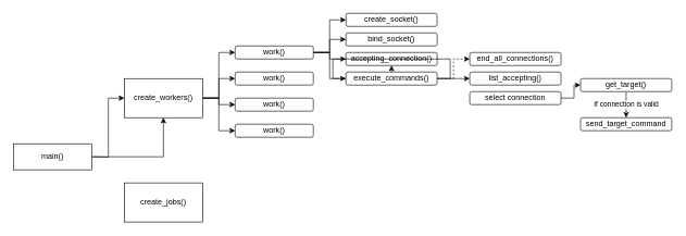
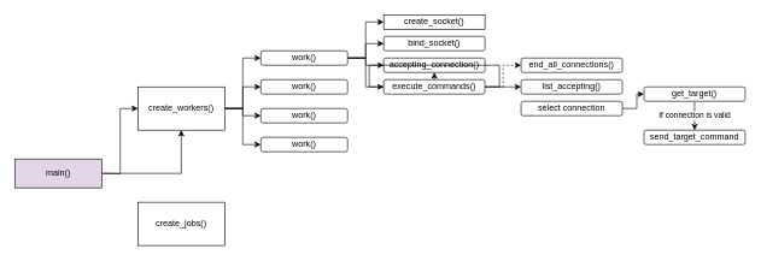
  <mxCell id="0" />
  <mxCell id="1" parent="0" />
  <mxCell id="2" style="edgeStyle=orthogonalEdgeStyle;rounded=0;orthogonalLoop=1;jettySize=auto;html=1;entryX=0;entryY=0.5;entryDx=0;entryDy=0;" edge="1" parent="1" target="9"><mxGeometry relative="1" as="geometry"><mxPoint x="140" y="240" as="sourcePoint" /></mxGeometry></mxCell>
  <mxCell id="3" style="edgeStyle=orthogonalEdgeStyle;rounded=0;orthogonalLoop=1;jettySize=auto;html=1;exitX=1;exitY=0.5;exitDx=0;exitDy=0;" edge="1" parent="1" source="4" target="9"><mxGeometry relative="1" as="geometry" /></mxCell>
- <mxCell id="4" value="main()" style="rounded=0;whiteSpace=wrap;html=1;" vertex="1" parent="1"><mxGeometry x="20" y="220" width="120" height="40" as="geometry" /></mxCell>
+ <mxCell id="4" value="main()" style="rounded=0;whiteSpace=wrap;html=1;fillColor=#e1d5e7;" vertex="1" parent="1"><mxGeometry x="20" y="220" width="120" height="40" as="geometry" /></mxCell>
  <mxCell id="5" style="edgeStyle=orthogonalEdgeStyle;rounded=0;orthogonalLoop=1;jettySize=auto;html=1;exitX=1;exitY=0.5;exitDx=0;exitDy=0;entryX=0;entryY=0.5;entryDx=0;entryDy=0;" edge="1" parent="1" source="9" target="15"><mxGeometry relative="1" as="geometry" /></mxCell>
  <mxCell id="6" style="edgeStyle=orthogonalEdgeStyle;rounded=0;orthogonalLoop=1;jettySize=auto;html=1;exitX=1;exitY=0.5;exitDx=0;exitDy=0;entryX=0;entryY=0.5;entryDx=0;entryDy=0;" edge="1" parent="1" source="9" target="16"><mxGeometry relative="1" as="geometry" /></mxCell>
  <mxCell id="7" style="edgeStyle=orthogonalEdgeStyle;rounded=0;orthogonalLoop=1;jettySize=auto;html=1;exitX=1;exitY=0.5;exitDx=0;exitDy=0;entryX=0;entryY=0.5;entryDx=0;entryDy=0;" edge="1" parent="1" source="9" target="17"><mxGeometry relative="1" as="geometry" /></mxCell>
  <mxCell id="8" style="edgeStyle=orthogonalEdgeStyle;rounded=0;orthogonalLoop=1;jettySize=auto;html=1;exitX=1;exitY=0.5;exitDx=0;exitDy=0;entryX=0;entryY=0.5;entryDx=0;entryDy=0;" edge="1" parent="1" source="9" target="18"><mxGeometry relative="1" as="geometry" /></mxCell>
  <mxCell id="9" value="create_workers()" style="rounded=0;whiteSpace=wrap;html=1;" vertex="1" parent="1"><mxGeometry x="190" y="120" width="120" height="60" as="geometry" /></mxCell>
  <mxCell id="10" value="create_jobs()" style="rounded=0;whiteSpace=wrap;html=1;" vertex="1" parent="1"><mxGeometry x="190" y="280" width="120" height="60" as="geometry" /></mxCell>
  <mxCell id="11" style="edgeStyle=orthogonalEdgeStyle;rounded=0;orthogonalLoop=1;jettySize=auto;html=1;exitX=1;exitY=0.5;exitDx=0;exitDy=0;entryX=0;entryY=0.5;entryDx=0;entryDy=0;" edge="1" parent="1" source="15" target="19"><mxGeometry relative="1" as="geometry" /></mxCell>
  <mxCell id="12" style="edgeStyle=orthogonalEdgeStyle;rounded=0;orthogonalLoop=1;jettySize=auto;html=1;exitX=1;exitY=0.5;exitDx=0;exitDy=0;entryX=0;entryY=0.5;entryDx=0;entryDy=0;" edge="1" parent="1" source="15" target="20"><mxGeometry relative="1" as="geometry" /></mxCell>
  <mxCell id="13" style="edgeStyle=orthogonalEdgeStyle;rounded=0;orthogonalLoop=1;jettySize=auto;html=1;exitX=1;exitY=0.5;exitDx=0;exitDy=0;entryX=0;entryY=0.5;entryDx=0;entryDy=0;" edge="1" parent="1" source="15" target="21"><mxGeometry relative="1" as="geometry" /></mxCell>
  <mxCell id="14" style="edgeStyle=orthogonalEdgeStyle;rounded=0;orthogonalLoop=1;jettySize=auto;html=1;exitX=1;exitY=0.5;exitDx=0;exitDy=0;entryX=0;entryY=0.5;entryDx=0;entryDy=0;" edge="1" parent="1" source="15" target="25"><mxGeometry relative="1" as="geometry" /></mxCell>
  <mxCell id="15" value="work()" style="rounded=1;whiteSpace=wrap;html=1;" vertex="1" parent="1"><mxGeometry x="360" y="70" width="120" height="20" as="geometry" /></mxCell>
  <mxCell id="16" value="work()" style="rounded=1;whiteSpace=wrap;html=1;" vertex="1" parent="1"><mxGeometry x="360" y="110" width="120" height="20" as="geometry" /></mxCell>
  <mxCell id="17" value="work()" style="rounded=1;whiteSpace=wrap;html=1;" vertex="1" parent="1"><mxGeometry x="360" y="150" width="120" height="20" as="geometry" /></mxCell>
  <mxCell id="18" value="work()" style="rounded=1;whiteSpace=wrap;html=1;" vertex="1" parent="1"><mxGeometry x="360" y="190" width="120" height="20" as="geometry" /></mxCell>
- <mxCell id="19" value="create_socket()" style="rounded=1;whiteSpace=wrap;html=1;" vertex="1" parent="1"><mxGeometry x="530" y="20" width="140" height="20" as="geometry" /></mxCell>
+ <mxCell id="19" value="create_socket()" style="whiteSpace=wrap;html=1;rounded=0;" vertex="1" parent="1"><mxGeometry x="530" y="20" width="140" height="20" as="geometry" /></mxCell>
  <mxCell id="20" value="bind_socket()" style="rounded=1;whiteSpace=wrap;html=1;" vertex="1" parent="1"><mxGeometry x="530" y="50" width="140" height="20" as="geometry" /></mxCell>
  <mxCell id="21" value="accepting_connection()" style="rounded=1;whiteSpace=wrap;html=1;" vertex="1" parent="1"><mxGeometry x="530" y="80" width="140" height="20" as="geometry" /></mxCell>
  <mxCell id="22" style="edgeStyle=orthogonalEdgeStyle;rounded=0;orthogonalLoop=1;jettySize=auto;html=1;exitX=1;exitY=0.5;exitDx=0;exitDy=0;entryX=0;entryY=0.5;entryDx=0;entryDy=0;dashed=1;" edge="1" parent="1" source="25" target="26"><mxGeometry relative="1" as="geometry" /></mxCell>
  <mxCell id="23" style="edgeStyle=orthogonalEdgeStyle;rounded=0;orthogonalLoop=1;jettySize=auto;html=1;exitX=1;exitY=0.5;exitDx=0;exitDy=0;entryX=0;entryY=0.5;entryDx=0;entryDy=0;" edge="1" parent="1" source="25" target="27"><mxGeometry relative="1" as="geometry" /></mxCell>
  <mxCell id="24" style="edgeStyle=orthogonalEdgeStyle;rounded=0;orthogonalLoop=1;jettySize=auto;html=1;exitX=1;exitY=0.5;exitDx=0;exitDy=0;" edge="1" parent="1" source="25" target="21"><mxGeometry relative="1" as="geometry" /></mxCell>
  <mxCell id="25" value="execute_commands()" style="rounded=1;whiteSpace=wrap;html=1;" vertex="1" parent="1"><mxGeometry x="530" y="110" width="140" height="20" as="geometry" /></mxCell>
  <mxCell id="26" value="end_all_connections()" style="rounded=1;whiteSpace=wrap;html=1;" vertex="1" parent="1"><mxGeometry x="720" y="80" width="140" height="20" as="geometry" /></mxCell>
  <mxCell id="27" value="list_accepting()" style="rounded=1;whiteSpace=wrap;html=1;" vertex="1" parent="1"><mxGeometry x="720" y="110" width="140" height="20" as="geometry" /></mxCell>
  <mxCell id="28" style="edgeStyle=orthogonalEdgeStyle;rounded=0;orthogonalLoop=1;jettySize=auto;html=1;exitX=1;exitY=0.5;exitDx=0;exitDy=0;" edge="1" parent="1" source="29" target="31"><mxGeometry relative="1" as="geometry" /></mxCell>
  <mxCell id="29" value="select connection" style="rounded=1;whiteSpace=wrap;html=1;" vertex="1" parent="1"><mxGeometry x="720" y="140" width="140" height="20" as="geometry" /></mxCell>
  <mxCell id="30" value="If connection is valid" style="edgeStyle=orthogonalEdgeStyle;rounded=0;orthogonalLoop=1;jettySize=auto;html=1;exitX=0.5;exitY=1;exitDx=0;exitDy=0;entryX=0.5;entryY=0;entryDx=0;entryDy=0;" edge="1" parent="1" source="31" target="32"><mxGeometry relative="1" as="geometry" /></mxCell>
  <mxCell id="31" value="get_target()" style="rounded=1;whiteSpace=wrap;html=1;" vertex="1" parent="1"><mxGeometry x="890" y="120" width="140" height="20" as="geometry" /></mxCell>
  <mxCell id="32" value="send_target_command" style="rounded=1;whiteSpace=wrap;html=1;" vertex="1" parent="1"><mxGeometry x="890" y="180" width="140" height="20" as="geometry" /></mxCell>
